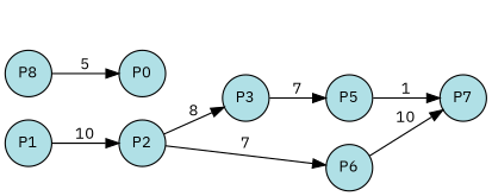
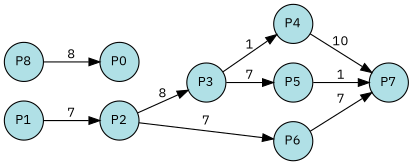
  digraph {
    fontname="IBM Plex Sans"
    rankdir=LR
    splines=true
    node [fillcolor=powderblue fixedsize=true fontcolor=black fontname="IBM Plex Sans" fontsize=12 margin=0 shape=circle style=filled]
    edge [fontcolor=black fontname="IBM Plex Sans" fontsize=12 margin=0]
    n1 [label=P1 width=0.5]
    n2 [label=P2 width=0.5]
    n3 [label=P3 width=0.5]
+   n4 [label=P4 width=0.5]
    n5 [label=P5 width=0.5]
    n6 [label=P6 width=0.5]
    n7 [label=P7 width=0.5]
    n8 [label=P8 width=0.5]
    n9 [label=P0 width=0.5]
    subgraph sub_1 {
      rank=same
      n1
    }
    subgraph sub_2 {
      rank=same
      n2
    }
    subgraph sub_3 {
      rank=same
      n3
    }
    subgraph sub_4 {
      rank=same
+     n4
      n5
      n6
    }
    subgraph sub_5 {
      rank=same
      n7
    }
    subgraph sub_6 {
      rank=same
      n8
    }
    subgraph sub_7 {
      rank=same
      n9
    }
-   n1 -> n2 [label=10]
+   n1 -> n2 [label=7]
    n2 -> n3 [label=8]
    n2 -> n6 [label=7]
+   n3 -> n4 [label=1]
    n3 -> n5 [label=7]
+   n4 -> n7 [label=10]
    n5 -> n7 [label=1]
-   n6 -> n7 [label=10]
-   n8 -> n9 [label=5]
+   n6 -> n7 [label=7]
+   n8 -> n9 [label=8]
  }
